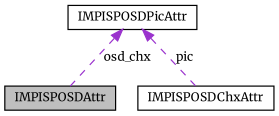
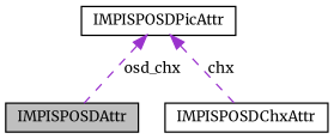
  digraph {
    fontname=Merriweather
    node [color=black fillcolor=white fontname=Merriweather fontsize=10 shape=record style=filled]
    edge [color=darkorchid3 dir=back fontname=Merriweather fontsize=10 labelfontname=Helvetica labelfontsize=10 style=dashed]
    n1 [fillcolor=grey75 fontcolor=black height=0.2 label=IMPISPOSDAttr width=0.4]
    n2 [height=0.2 label=IMPISPOSDChxAttr width=0.4]
    n3 [height=0.2 label=IMPISPOSDPicAttr width=0.4]
    n3 -> n1 [label=" osd_chx"]
-   n3 -> n2 [label=" pic"]
+   n3 -> n2 [label=" chx"]
  }
